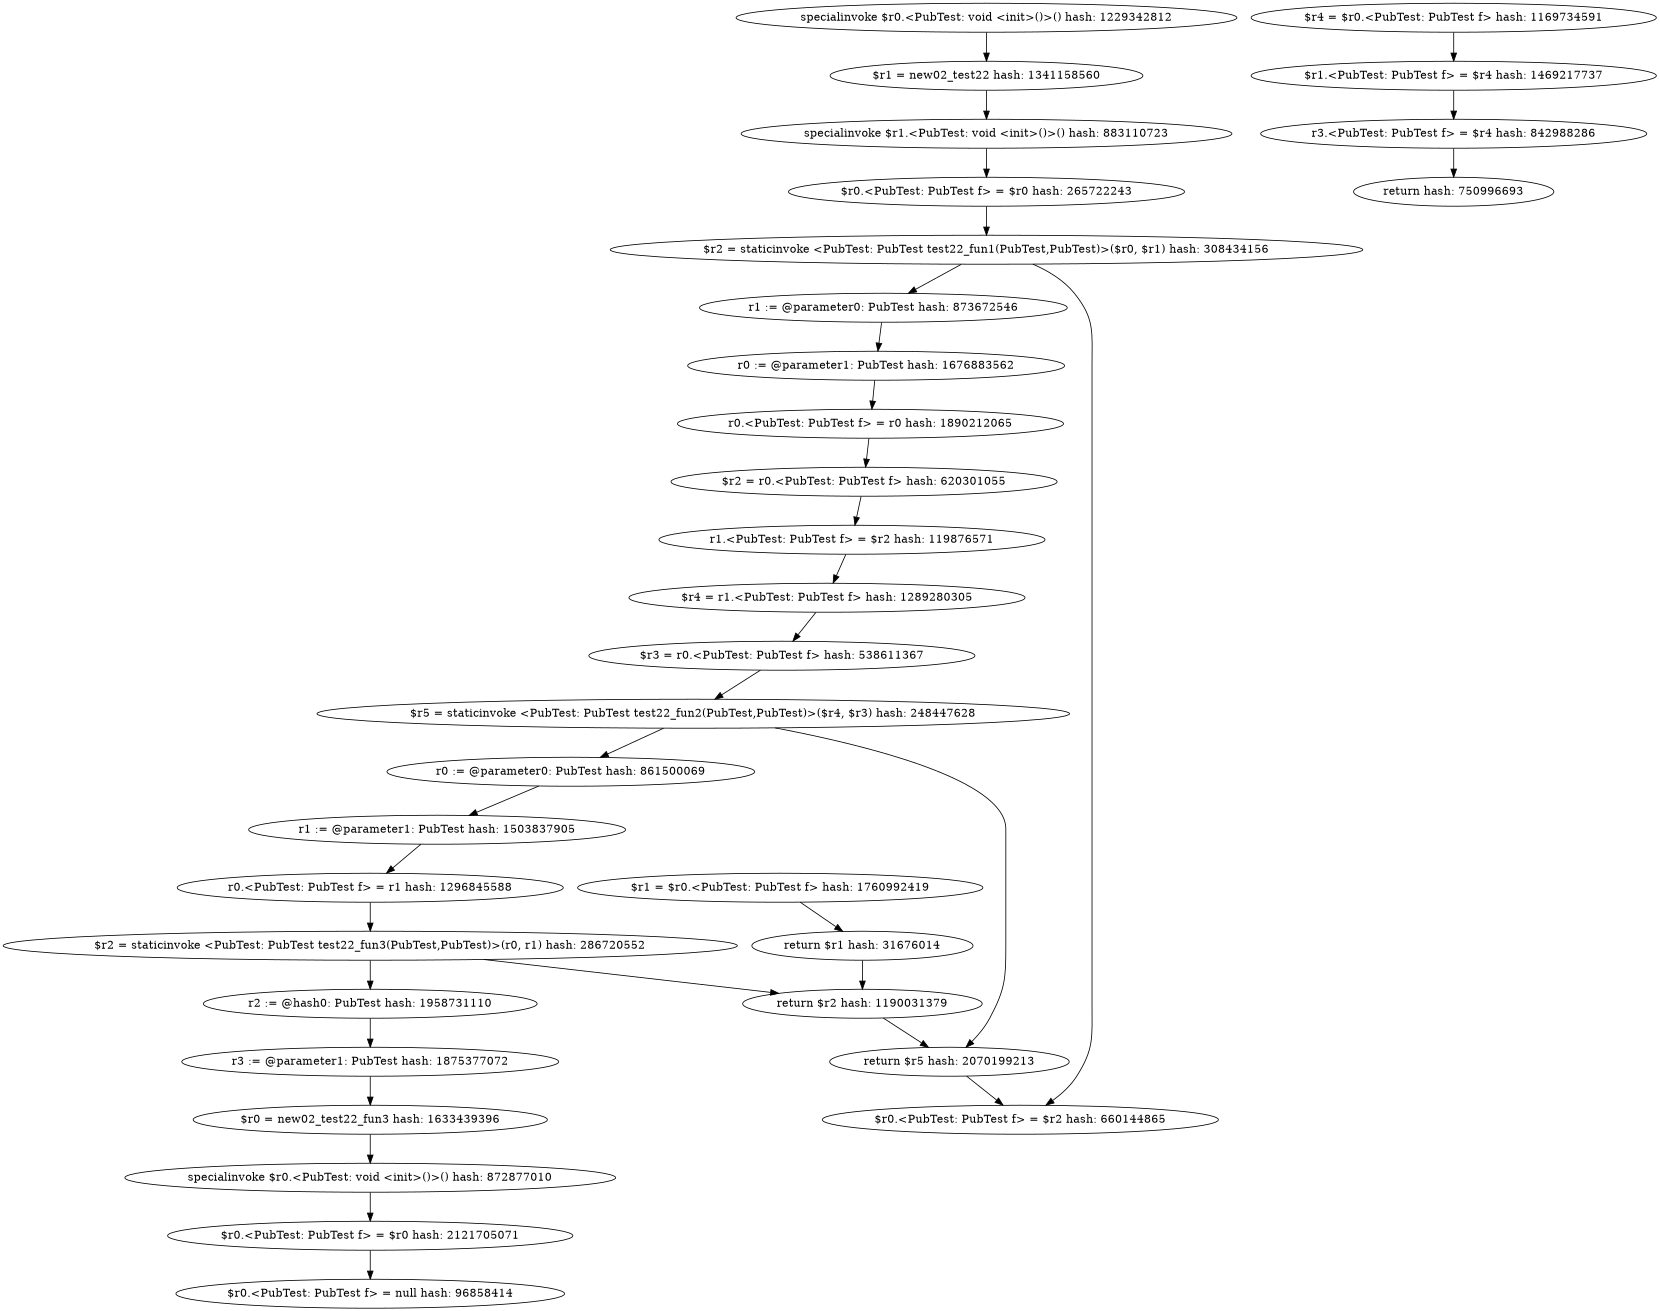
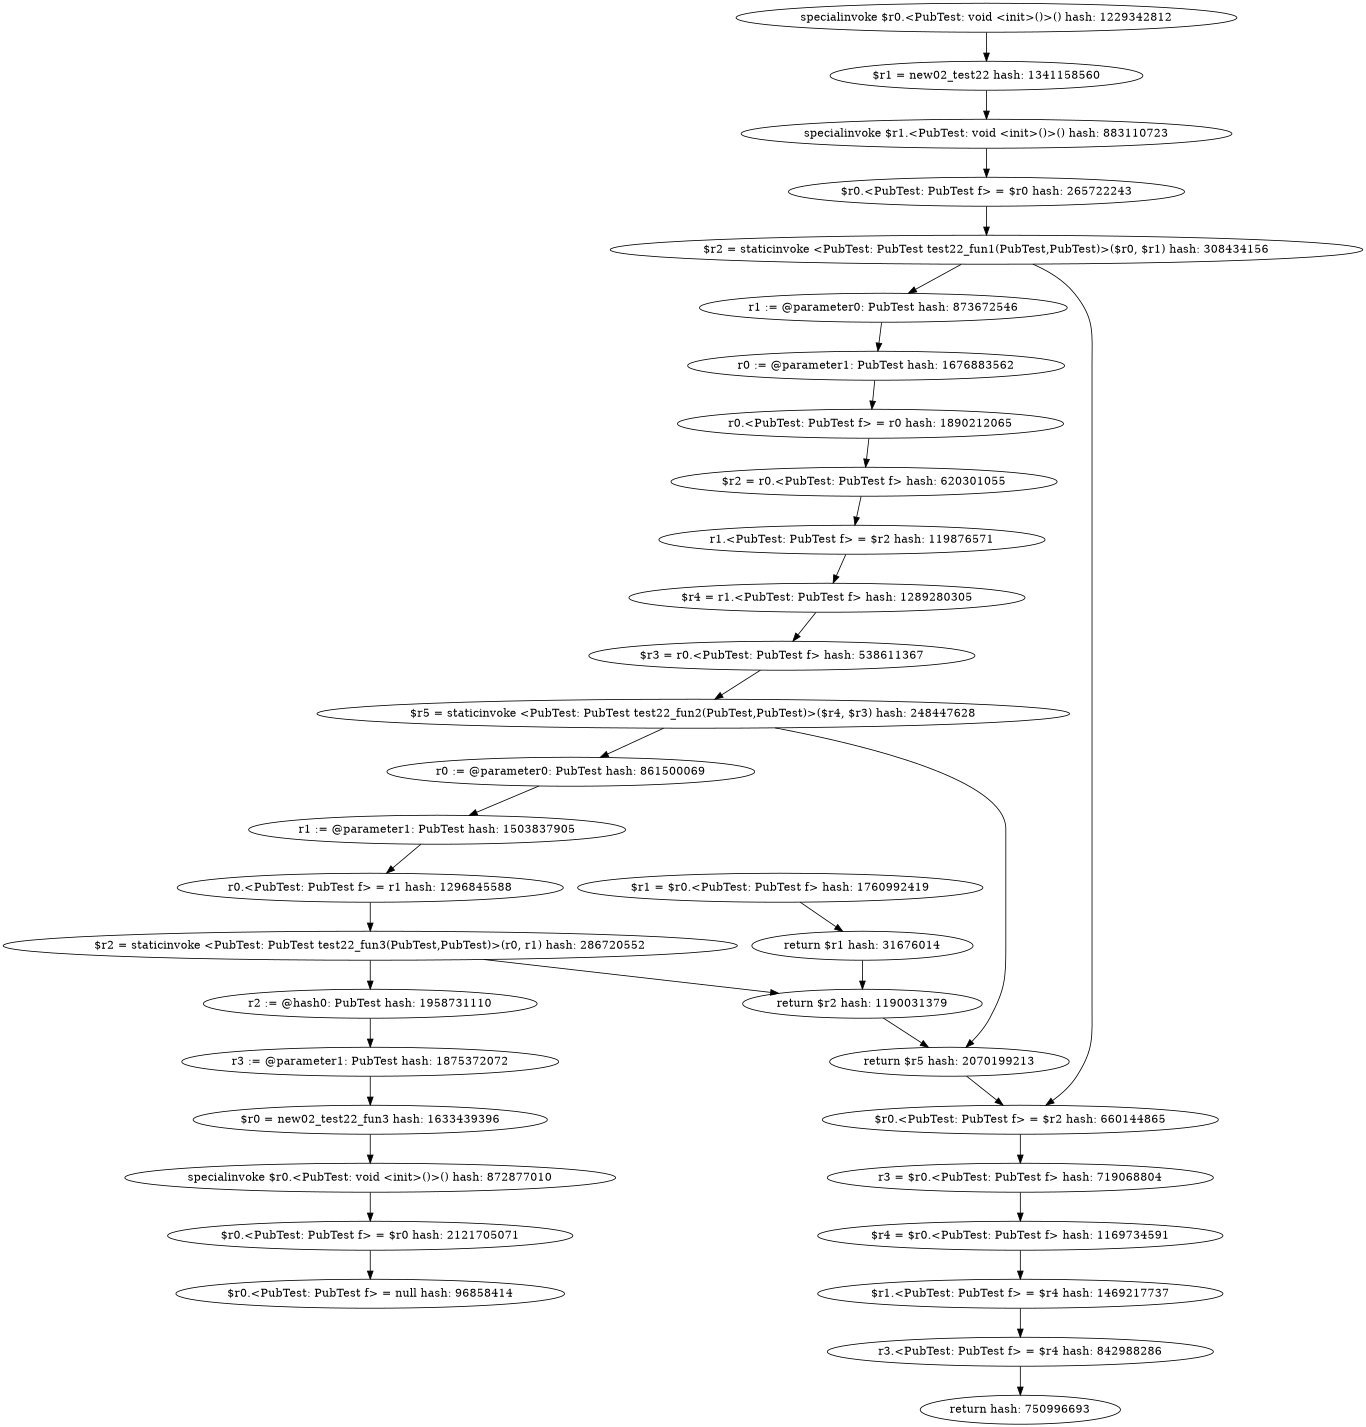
  digraph {
    "specialinvoke $r0.<PubTest: void <init>()>() hash: 1229342812"
    "$r1 = new02_test22 hash: 1341158560"
    "specialinvoke $r1.<PubTest: void <init>()>() hash: 883110723"
    "$r0.<PubTest: PubTest f> = $r0 hash: 265722243"
    "$r2 = staticinvoke <PubTest: PubTest test22_fun1(PubTest,PubTest)>($r0, $r1) hash: 308434156"
    "$r0.<PubTest: PubTest f> = $r2 hash: 660144865"
    n7 [label="r1 := @parameter0: PubTest hash: 873672546"]
+   "r3 = $r0.<PubTest: PubTest f> hash: 719068804"
    "r0 := @parameter1: PubTest hash: 1676883562"
    "$r4 = $r0.<PubTest: PubTest f> hash: 1169734591"
    "$r1.<PubTest: PubTest f> = $r4 hash: 1469217737"
    "r3.<PubTest: PubTest f> = $r4 hash: 842988286"
    "return hash: 750996693"
    "r0.<PubTest: PubTest f> = r0 hash: 1890212065"
    "$r2 = r0.<PubTest: PubTest f> hash: 620301055"
    "r1.<PubTest: PubTest f> = $r2 hash: 119876571"
    "$r4 = r1.<PubTest: PubTest f> hash: 1289280305"
    "$r3 = r0.<PubTest: PubTest f> hash: 538611367"
    "$r5 = staticinvoke <PubTest: PubTest test22_fun2(PubTest,PubTest)>($r4, $r3) hash: 248447628"
    "return $r5 hash: 2070199213"
    "r0 := @parameter0: PubTest hash: 861500069"
    "r1 := @parameter1: PubTest hash: 1503837905"
    "r0.<PubTest: PubTest f> = r1 hash: 1296845588"
    "$r2 = staticinvoke <PubTest: PubTest test22_fun3(PubTest,PubTest)>(r0, r1) hash: 286720552"
    "return $r2 hash: 1190031379"
    n26 [label="r2 := @hash0: PubTest hash: 1958731110"]
-   "r3 := @parameter1: PubTest hash: 1875372072" [label="r3 := @parameter1: PubTest hash: 1875377072"]
+   "r3 := @parameter1: PubTest hash: 1875372072"
    "$r0 = new02_test22_fun3 hash: 1633439396"
    "specialinvoke $r0.<PubTest: void <init>()>() hash: 872877010"
    "$r0.<PubTest: PubTest f> = $r0 hash: 2121705071"
    "$r0.<PubTest: PubTest f> = null hash: 96858414"
    "$r1 = $r0.<PubTest: PubTest f> hash: 1760992419"
    "return $r1 hash: 31676014"
    "specialinvoke $r0.<PubTest: void <init>()>() hash: 1229342812" -> "$r1 = new02_test22 hash: 1341158560"
    "$r1 = new02_test22 hash: 1341158560" -> "specialinvoke $r1.<PubTest: void <init>()>() hash: 883110723"
    "specialinvoke $r1.<PubTest: void <init>()>() hash: 883110723" -> "$r0.<PubTest: PubTest f> = $r0 hash: 265722243"
    "$r0.<PubTest: PubTest f> = $r0 hash: 265722243" -> "$r2 = staticinvoke <PubTest: PubTest test22_fun1(PubTest,PubTest)>($r0, $r1) hash: 308434156"
    "$r2 = staticinvoke <PubTest: PubTest test22_fun1(PubTest,PubTest)>($r0, $r1) hash: 308434156" -> "$r0.<PubTest: PubTest f> = $r2 hash: 660144865"
    "$r2 = staticinvoke <PubTest: PubTest test22_fun1(PubTest,PubTest)>($r0, $r1) hash: 308434156" -> n7
+   "$r0.<PubTest: PubTest f> = $r2 hash: 660144865" -> "r3 = $r0.<PubTest: PubTest f> hash: 719068804"
    n7 -> "r0 := @parameter1: PubTest hash: 1676883562"
+   "r3 = $r0.<PubTest: PubTest f> hash: 719068804" -> "$r4 = $r0.<PubTest: PubTest f> hash: 1169734591"
    "r0 := @parameter1: PubTest hash: 1676883562" -> "r0.<PubTest: PubTest f> = r0 hash: 1890212065"
    "$r4 = $r0.<PubTest: PubTest f> hash: 1169734591" -> "$r1.<PubTest: PubTest f> = $r4 hash: 1469217737"
    "$r1.<PubTest: PubTest f> = $r4 hash: 1469217737" -> "r3.<PubTest: PubTest f> = $r4 hash: 842988286"
    "r3.<PubTest: PubTest f> = $r4 hash: 842988286" -> "return hash: 750996693"
    "r0.<PubTest: PubTest f> = r0 hash: 1890212065" -> "$r2 = r0.<PubTest: PubTest f> hash: 620301055"
    "$r2 = r0.<PubTest: PubTest f> hash: 620301055" -> "r1.<PubTest: PubTest f> = $r2 hash: 119876571"
    "r1.<PubTest: PubTest f> = $r2 hash: 119876571" -> "$r4 = r1.<PubTest: PubTest f> hash: 1289280305"
    "$r4 = r1.<PubTest: PubTest f> hash: 1289280305" -> "$r3 = r0.<PubTest: PubTest f> hash: 538611367"
    "$r3 = r0.<PubTest: PubTest f> hash: 538611367" -> "$r5 = staticinvoke <PubTest: PubTest test22_fun2(PubTest,PubTest)>($r4, $r3) hash: 248447628"
    "$r5 = staticinvoke <PubTest: PubTest test22_fun2(PubTest,PubTest)>($r4, $r3) hash: 248447628" -> "return $r5 hash: 2070199213"
    "$r5 = staticinvoke <PubTest: PubTest test22_fun2(PubTest,PubTest)>($r4, $r3) hash: 248447628" -> "r0 := @parameter0: PubTest hash: 861500069"
    "return $r5 hash: 2070199213" -> "$r0.<PubTest: PubTest f> = $r2 hash: 660144865"
    "r0 := @parameter0: PubTest hash: 861500069" -> "r1 := @parameter1: PubTest hash: 1503837905"
    "r1 := @parameter1: PubTest hash: 1503837905" -> "r0.<PubTest: PubTest f> = r1 hash: 1296845588"
    "r0.<PubTest: PubTest f> = r1 hash: 1296845588" -> "$r2 = staticinvoke <PubTest: PubTest test22_fun3(PubTest,PubTest)>(r0, r1) hash: 286720552"
    "$r2 = staticinvoke <PubTest: PubTest test22_fun3(PubTest,PubTest)>(r0, r1) hash: 286720552" -> "return $r2 hash: 1190031379"
    "$r2 = staticinvoke <PubTest: PubTest test22_fun3(PubTest,PubTest)>(r0, r1) hash: 286720552" -> n26
    "return $r2 hash: 1190031379" -> "return $r5 hash: 2070199213"
    n26 -> "r3 := @parameter1: PubTest hash: 1875372072"
    "r3 := @parameter1: PubTest hash: 1875372072" -> "$r0 = new02_test22_fun3 hash: 1633439396"
    "$r0 = new02_test22_fun3 hash: 1633439396" -> "specialinvoke $r0.<PubTest: void <init>()>() hash: 872877010"
    "specialinvoke $r0.<PubTest: void <init>()>() hash: 872877010" -> "$r0.<PubTest: PubTest f> = $r0 hash: 2121705071"
    "$r0.<PubTest: PubTest f> = $r0 hash: 2121705071" -> "$r0.<PubTest: PubTest f> = null hash: 96858414"
    "$r1 = $r0.<PubTest: PubTest f> hash: 1760992419" -> "return $r1 hash: 31676014"
    "return $r1 hash: 31676014" -> "return $r2 hash: 1190031379"
  }
